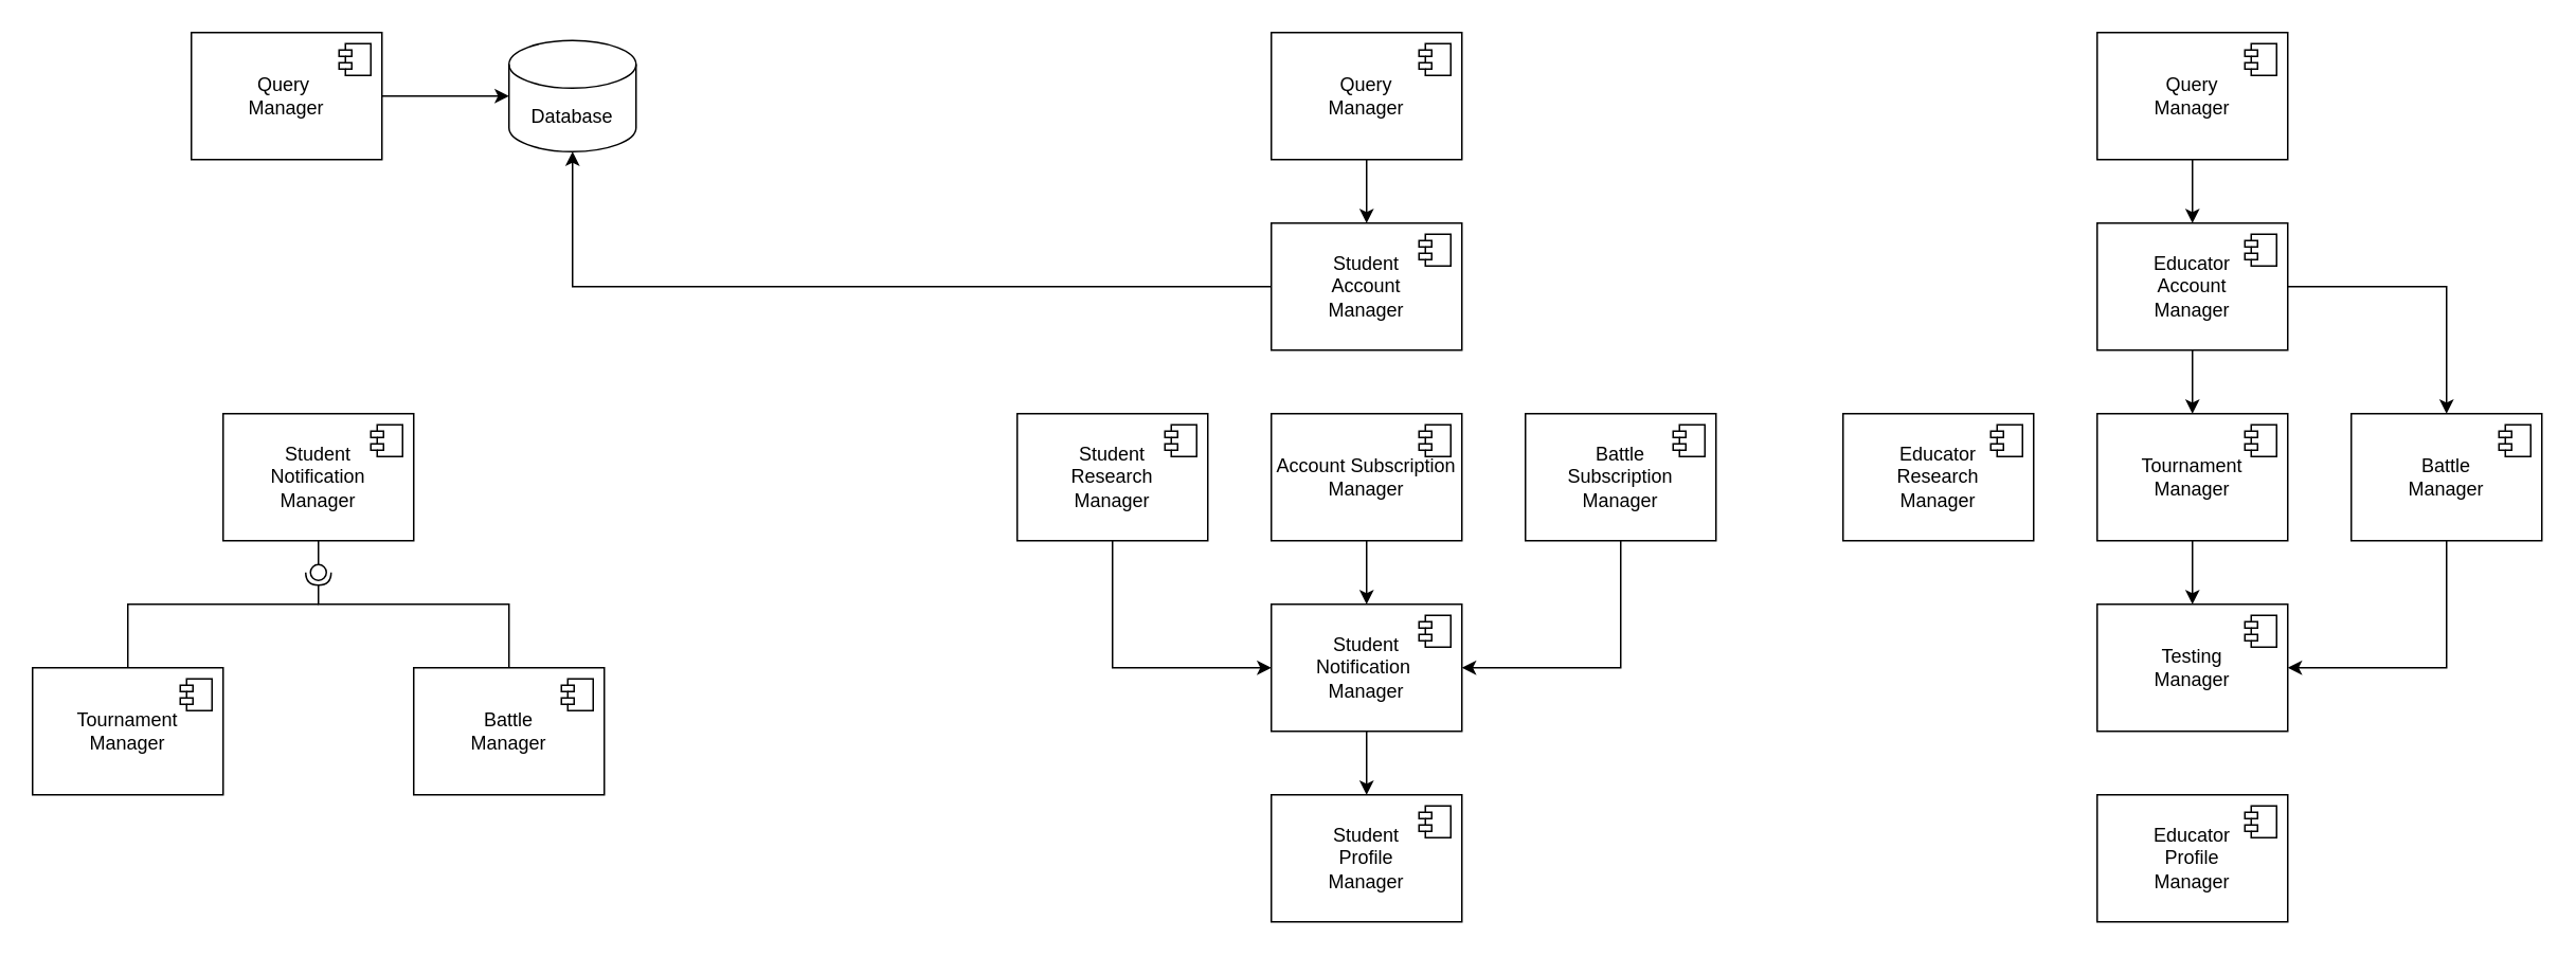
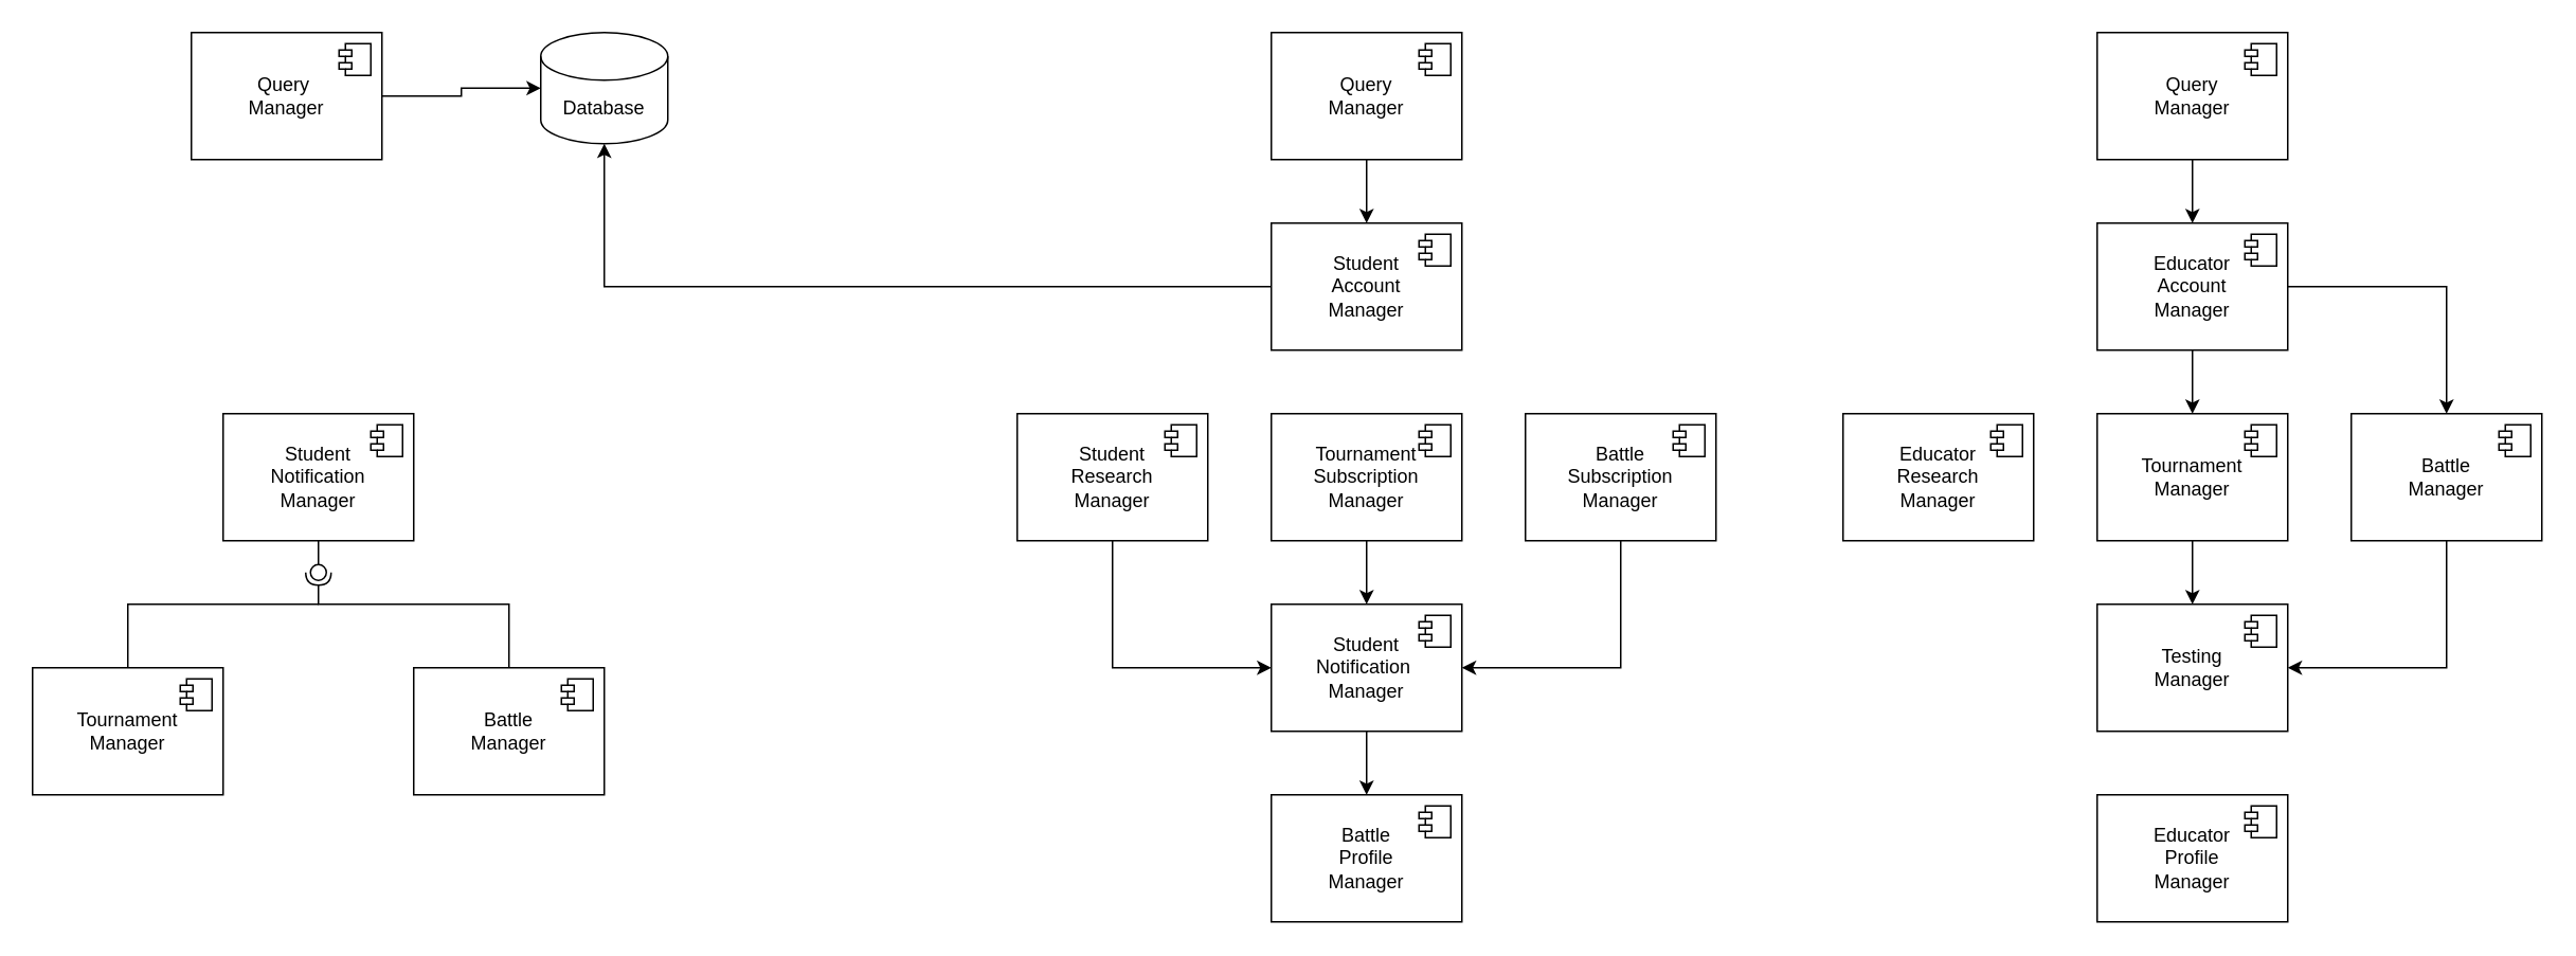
  <mxCell id="0" />
  <mxCell id="1" parent="0" />
  <mxCell id="2" value="Query&amp;nbsp;&lt;br&gt;Manager" style="html=1;dropTarget=0;whiteSpace=wrap;" vertex="1" parent="1"><mxGeometry x="120" y="20" width="120" height="80" as="geometry" /></mxCell>
  <mxCell id="3" value="" style="shape=module;jettyWidth=8;jettyHeight=4;" vertex="1" parent="2"><mxGeometry x="1" width="20" height="20" relative="1" as="geometry"><mxPoint x="-27" y="7" as="offset" /></mxGeometry></mxCell>
- <mxCell id="4" value="Database" style="shape=cylinder3;whiteSpace=wrap;html=1;boundedLbl=1;backgroundOutline=1;size=15;" vertex="1" parent="1"><mxGeometry x="320" y="25" width="80" height="70" as="geometry" /></mxCell>
+ <mxCell id="4" value="Database" style="shape=cylinder3;whiteSpace=wrap;html=1;boundedLbl=1;backgroundOutline=1;size=15;" vertex="1" parent="1"><mxGeometry x="340" y="20" width="80" height="70" as="geometry" /></mxCell>
  <mxCell id="5" style="edgeStyle=orthogonalEdgeStyle;rounded=0;orthogonalLoop=1;jettySize=auto;html=1;entryX=0;entryY=0.5;entryDx=0;entryDy=0;entryPerimeter=0;" edge="1" parent="1" source="2" target="4"><mxGeometry relative="1" as="geometry" /></mxCell>
  <mxCell id="6" value="Student&lt;br&gt;Notification&lt;br&gt;Manager" style="html=1;dropTarget=0;whiteSpace=wrap;" vertex="1" parent="1"><mxGeometry x="140" y="260" width="120" height="80" as="geometry" /></mxCell>
  <mxCell id="7" value="" style="shape=module;jettyWidth=8;jettyHeight=4;" vertex="1" parent="6"><mxGeometry x="1" width="20" height="20" relative="1" as="geometry"><mxPoint x="-27" y="7" as="offset" /></mxGeometry></mxCell>
  <mxCell id="8" value="" style="rounded=0;orthogonalLoop=1;jettySize=auto;html=1;endArrow=halfCircle;endFill=0;endSize=6;strokeWidth=1;sketch=0;" edge="1" parent="1"><mxGeometry relative="1" as="geometry"><mxPoint x="320" y="420" as="sourcePoint" /><mxPoint x="200" y="360" as="targetPoint" /><Array as="points"><mxPoint x="320" y="380" /><mxPoint x="200" y="380" /></Array></mxGeometry></mxCell>
  <mxCell id="9" value="" style="rounded=0;orthogonalLoop=1;jettySize=auto;html=1;endArrow=oval;endFill=0;sketch=0;sourcePerimeterSpacing=0;targetPerimeterSpacing=0;endSize=10;exitX=0.5;exitY=1;exitDx=0;exitDy=0;" edge="1" parent="1" source="6"><mxGeometry relative="1" as="geometry"><mxPoint x="470" y="305" as="sourcePoint" /><mxPoint x="200" y="360" as="targetPoint" /></mxGeometry></mxCell>
  <mxCell id="10" value="" style="ellipse;whiteSpace=wrap;html=1;align=center;aspect=fixed;fillColor=none;strokeColor=none;resizable=0;perimeter=centerPerimeter;rotatable=0;allowArrows=0;points=[];outlineConnect=1;" vertex="1" parent="1"><mxGeometry x="485" y="300" width="10" height="10" as="geometry" /></mxCell>
  <mxCell id="11" value="Battle&lt;br&gt;Manager" style="html=1;dropTarget=0;whiteSpace=wrap;" vertex="1" parent="1"><mxGeometry x="260" y="420" width="120" height="80" as="geometry" /></mxCell>
  <mxCell id="12" value="" style="shape=module;jettyWidth=8;jettyHeight=4;" vertex="1" parent="11"><mxGeometry x="1" width="20" height="20" relative="1" as="geometry"><mxPoint x="-27" y="7" as="offset" /></mxGeometry></mxCell>
  <mxCell id="13" value="Tournament&lt;br&gt;Manager" style="html=1;dropTarget=0;whiteSpace=wrap;" vertex="1" parent="1"><mxGeometry x="20" y="420" width="120" height="80" as="geometry" /></mxCell>
  <mxCell id="14" value="" style="shape=module;jettyWidth=8;jettyHeight=4;" vertex="1" parent="13"><mxGeometry x="1" width="20" height="20" relative="1" as="geometry"><mxPoint x="-27" y="7" as="offset" /></mxGeometry></mxCell>
  <mxCell id="15" value="" style="endArrow=none;html=1;rounded=0;exitX=0.5;exitY=0;exitDx=0;exitDy=0;" edge="1" parent="1" source="13"><mxGeometry width="50" height="50" relative="1" as="geometry"><mxPoint x="150" y="430" as="sourcePoint" /><mxPoint x="200" y="380" as="targetPoint" /><Array as="points"><mxPoint x="80" y="380" /></Array></mxGeometry></mxCell>
  <mxCell id="16" style="edgeStyle=orthogonalEdgeStyle;rounded=0;orthogonalLoop=1;jettySize=auto;html=1;entryX=1;entryY=0.5;entryDx=0;entryDy=0;" edge="1" parent="1" source="17" target="24"><mxGeometry relative="1" as="geometry"><Array as="points"><mxPoint x="1020" y="420" /></Array></mxGeometry></mxCell>
  <mxCell id="17" value="Battle &lt;br&gt;Subscription &lt;br&gt;Manager" style="html=1;dropTarget=0;whiteSpace=wrap;" vertex="1" parent="1"><mxGeometry x="960" y="260" width="120" height="80" as="geometry" /></mxCell>
  <mxCell id="18" value="" style="shape=module;jettyWidth=8;jettyHeight=4;" vertex="1" parent="17"><mxGeometry x="1" width="20" height="20" relative="1" as="geometry"><mxPoint x="-27" y="7" as="offset" /></mxGeometry></mxCell>
  <mxCell id="19" style="edgeStyle=orthogonalEdgeStyle;rounded=0;orthogonalLoop=1;jettySize=auto;html=1;" edge="1" parent="1" source="20"><mxGeometry relative="1" as="geometry"><mxPoint x="860" y="380" as="targetPoint" /></mxGeometry></mxCell>
- <mxCell id="20" value="Account Subscription&lt;br&gt;Manager" style="html=1;dropTarget=0;whiteSpace=wrap;" vertex="1" parent="1"><mxGeometry x="800" y="260" width="120" height="80" as="geometry" /></mxCell>
+ <mxCell id="20" value="Tournament Subscription&lt;br&gt;Manager" style="html=1;dropTarget=0;whiteSpace=wrap;" vertex="1" parent="1"><mxGeometry x="800" y="260" width="120" height="80" as="geometry" /></mxCell>
  <mxCell id="21" value="" style="shape=module;jettyWidth=8;jettyHeight=4;" vertex="1" parent="20"><mxGeometry x="1" width="20" height="20" relative="1" as="geometry"><mxPoint x="-27" y="7" as="offset" /></mxGeometry></mxCell>
  <mxCell id="22" style="edgeStyle=orthogonalEdgeStyle;rounded=0;orthogonalLoop=1;jettySize=auto;html=1;entryX=0;entryY=0.5;entryDx=0;entryDy=0;exitX=0.5;exitY=1;exitDx=0;exitDy=0;" edge="1" parent="1" source="29" target="24"><mxGeometry relative="1" as="geometry"><mxPoint x="690" y="470" as="sourcePoint" /><mxPoint x="740" y="360" as="targetPoint" /><Array as="points"><mxPoint x="700" y="420" /></Array></mxGeometry></mxCell>
  <mxCell id="23" style="edgeStyle=orthogonalEdgeStyle;rounded=0;orthogonalLoop=1;jettySize=auto;html=1;entryX=0.5;entryY=0;entryDx=0;entryDy=0;exitX=0.5;exitY=1;exitDx=0;exitDy=0;" edge="1" parent="1" source="24" target="48"><mxGeometry relative="1" as="geometry"><Array as="points"><mxPoint x="860" y="470" /><mxPoint x="860" y="470" /></Array></mxGeometry></mxCell>
  <mxCell id="24" value="Student&lt;br style=&quot;border-color: var(--border-color);&quot;&gt;Notification&amp;nbsp;&lt;br style=&quot;border-color: var(--border-color);&quot;&gt;Manager" style="html=1;dropTarget=0;whiteSpace=wrap;" vertex="1" parent="1"><mxGeometry x="800" y="380" width="120" height="80" as="geometry" /></mxCell>
  <mxCell id="25" value="" style="shape=module;jettyWidth=8;jettyHeight=4;" vertex="1" parent="24"><mxGeometry x="1" width="20" height="20" relative="1" as="geometry"><mxPoint x="-27" y="7" as="offset" /></mxGeometry></mxCell>
  <mxCell id="26" style="edgeStyle=orthogonalEdgeStyle;rounded=0;orthogonalLoop=1;jettySize=auto;html=1;" edge="1" parent="1" source="27" target="4"><mxGeometry relative="1" as="geometry" /></mxCell>
  <mxCell id="27" value="Student&lt;br&gt;Account &lt;br&gt;Manager" style="html=1;dropTarget=0;whiteSpace=wrap;" vertex="1" parent="1"><mxGeometry x="800" y="140" width="120" height="80" as="geometry" /></mxCell>
  <mxCell id="28" value="" style="shape=module;jettyWidth=8;jettyHeight=4;" vertex="1" parent="27"><mxGeometry x="1" width="20" height="20" relative="1" as="geometry"><mxPoint x="-27" y="7" as="offset" /></mxGeometry></mxCell>
  <mxCell id="29" value="Student&lt;br&gt;Research &lt;br&gt;Manager" style="html=1;dropTarget=0;whiteSpace=wrap;" vertex="1" parent="1"><mxGeometry x="640" y="260" width="120" height="80" as="geometry" /></mxCell>
  <mxCell id="30" value="" style="shape=module;jettyWidth=8;jettyHeight=4;" vertex="1" parent="29"><mxGeometry x="1" width="20" height="20" relative="1" as="geometry"><mxPoint x="-27" y="7" as="offset" /></mxGeometry></mxCell>
  <mxCell id="31" style="edgeStyle=orthogonalEdgeStyle;rounded=0;orthogonalLoop=1;jettySize=auto;html=1;entryX=0.5;entryY=0;entryDx=0;entryDy=0;" edge="1" parent="1" source="32"><mxGeometry relative="1" as="geometry"><mxPoint x="860" y="140" as="targetPoint" /></mxGeometry></mxCell>
  <mxCell id="32" value="Query &lt;br&gt;Manager" style="html=1;dropTarget=0;whiteSpace=wrap;" vertex="1" parent="1"><mxGeometry x="800" y="20" width="120" height="80" as="geometry" /></mxCell>
  <mxCell id="33" value="" style="shape=module;jettyWidth=8;jettyHeight=4;" vertex="1" parent="32"><mxGeometry x="1" width="20" height="20" relative="1" as="geometry"><mxPoint x="-27" y="7" as="offset" /></mxGeometry></mxCell>
  <mxCell id="34" style="edgeStyle=orthogonalEdgeStyle;rounded=0;orthogonalLoop=1;jettySize=auto;html=1;entryX=1;entryY=0.5;entryDx=0;entryDy=0;" edge="1" parent="1" source="35" target="53"><mxGeometry relative="1" as="geometry"><Array as="points"><mxPoint x="1540" y="420" /></Array></mxGeometry></mxCell>
  <mxCell id="35" value="Battle&lt;br&gt;Manager" style="html=1;dropTarget=0;whiteSpace=wrap;" vertex="1" parent="1"><mxGeometry x="1480" y="260" width="120" height="80" as="geometry" /></mxCell>
  <mxCell id="36" value="" style="shape=module;jettyWidth=8;jettyHeight=4;" vertex="1" parent="35"><mxGeometry x="1" width="20" height="20" relative="1" as="geometry"><mxPoint x="-27" y="7" as="offset" /></mxGeometry></mxCell>
  <mxCell id="37" style="edgeStyle=orthogonalEdgeStyle;rounded=0;orthogonalLoop=1;jettySize=auto;html=1;" edge="1" parent="1" source="38"><mxGeometry relative="1" as="geometry"><mxPoint x="1380" y="380" as="targetPoint" /></mxGeometry></mxCell>
  <mxCell id="38" value="Tournament&lt;br&gt;Manager" style="html=1;dropTarget=0;whiteSpace=wrap;" vertex="1" parent="1"><mxGeometry x="1320" y="260" width="120" height="80" as="geometry" /></mxCell>
  <mxCell id="39" value="" style="shape=module;jettyWidth=8;jettyHeight=4;" vertex="1" parent="38"><mxGeometry x="1" width="20" height="20" relative="1" as="geometry"><mxPoint x="-27" y="7" as="offset" /></mxGeometry></mxCell>
  <mxCell id="40" value="Educator&lt;br&gt;Profile&lt;br&gt;Manager" style="html=1;dropTarget=0;whiteSpace=wrap;" vertex="1" parent="1"><mxGeometry x="1320" y="500" width="120" height="80" as="geometry" /></mxCell>
  <mxCell id="41" value="" style="shape=module;jettyWidth=8;jettyHeight=4;" vertex="1" parent="40"><mxGeometry x="1" width="20" height="20" relative="1" as="geometry"><mxPoint x="-27" y="7" as="offset" /></mxGeometry></mxCell>
  <mxCell id="42" style="edgeStyle=orthogonalEdgeStyle;rounded=0;orthogonalLoop=1;jettySize=auto;html=1;entryX=0.5;entryY=0;entryDx=0;entryDy=0;" edge="1" parent="1" source="44" target="35"><mxGeometry relative="1" as="geometry" /></mxCell>
  <mxCell id="43" style="edgeStyle=orthogonalEdgeStyle;rounded=0;orthogonalLoop=1;jettySize=auto;html=1;entryX=0.5;entryY=0;entryDx=0;entryDy=0;" edge="1" parent="1" source="44" target="38"><mxGeometry relative="1" as="geometry" /></mxCell>
  <mxCell id="44" value="Educator&lt;br&gt;Account &lt;br&gt;Manager" style="html=1;dropTarget=0;whiteSpace=wrap;" vertex="1" parent="1"><mxGeometry x="1320" y="140" width="120" height="80" as="geometry" /></mxCell>
  <mxCell id="45" value="" style="shape=module;jettyWidth=8;jettyHeight=4;" vertex="1" parent="44"><mxGeometry x="1" width="20" height="20" relative="1" as="geometry"><mxPoint x="-27" y="7" as="offset" /></mxGeometry></mxCell>
  <mxCell id="46" value="Educator&lt;br&gt;Research &lt;br&gt;Manager" style="html=1;dropTarget=0;whiteSpace=wrap;" vertex="1" parent="1"><mxGeometry x="1160" y="260" width="120" height="80" as="geometry" /></mxCell>
  <mxCell id="47" value="" style="shape=module;jettyWidth=8;jettyHeight=4;" vertex="1" parent="46"><mxGeometry x="1" width="20" height="20" relative="1" as="geometry"><mxPoint x="-27" y="7" as="offset" /></mxGeometry></mxCell>
- <mxCell id="48" value="Student&lt;br&gt;Profile&lt;br&gt;Manager" style="html=1;dropTarget=0;whiteSpace=wrap;" vertex="1" parent="1"><mxGeometry x="800" y="500" width="120" height="80" as="geometry" /></mxCell>
+ <mxCell id="48" value="Battle&lt;br&gt;Profile&lt;br&gt;Manager" style="html=1;dropTarget=0;whiteSpace=wrap;" vertex="1" parent="1"><mxGeometry x="800" y="500" width="120" height="80" as="geometry" /></mxCell>
  <mxCell id="49" value="" style="shape=module;jettyWidth=8;jettyHeight=4;" vertex="1" parent="48"><mxGeometry x="1" width="20" height="20" relative="1" as="geometry"><mxPoint x="-27" y="7" as="offset" /></mxGeometry></mxCell>
  <mxCell id="50" style="edgeStyle=orthogonalEdgeStyle;rounded=0;orthogonalLoop=1;jettySize=auto;html=1;entryX=0.5;entryY=0;entryDx=0;entryDy=0;" edge="1" parent="1" source="51"><mxGeometry relative="1" as="geometry"><mxPoint x="1380" y="140" as="targetPoint" /></mxGeometry></mxCell>
  <mxCell id="51" value="Query &lt;br&gt;Manager" style="html=1;dropTarget=0;whiteSpace=wrap;" vertex="1" parent="1"><mxGeometry x="1320" y="20" width="120" height="80" as="geometry" /></mxCell>
  <mxCell id="52" value="" style="shape=module;jettyWidth=8;jettyHeight=4;" vertex="1" parent="51"><mxGeometry x="1" width="20" height="20" relative="1" as="geometry"><mxPoint x="-27" y="7" as="offset" /></mxGeometry></mxCell>
  <mxCell id="53" value="Testing&lt;br&gt;Manager" style="html=1;dropTarget=0;whiteSpace=wrap;" vertex="1" parent="1"><mxGeometry x="1320" y="380" width="120" height="80" as="geometry" /></mxCell>
  <mxCell id="54" value="" style="shape=module;jettyWidth=8;jettyHeight=4;" vertex="1" parent="53"><mxGeometry x="1" width="20" height="20" relative="1" as="geometry"><mxPoint x="-27" y="7" as="offset" /></mxGeometry></mxCell>
